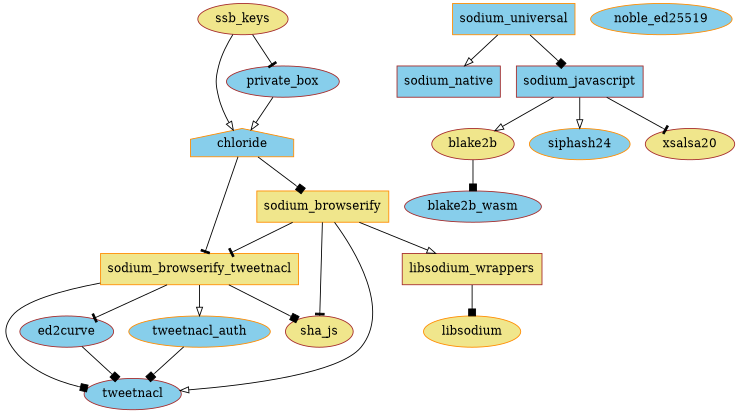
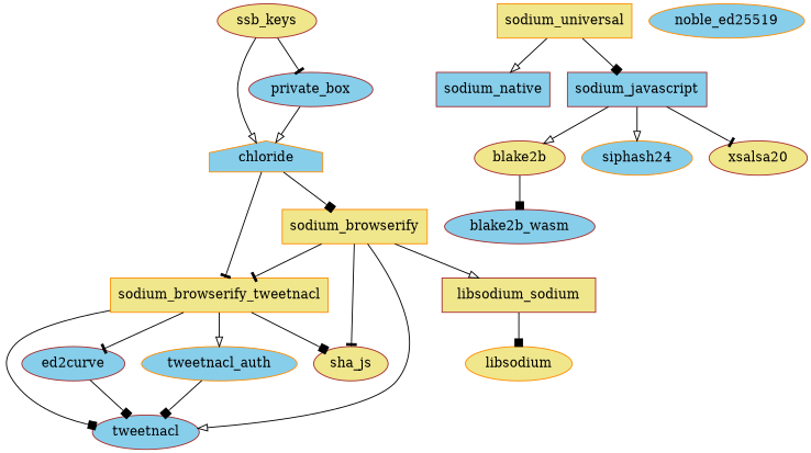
  digraph {
    rankdir=TB
    node [color=brown fillcolor=skyblue style=filled]
    edge [arrowhead=box]
    chloride [color=darkorange shape=house]
    sodium_browserify [color=darkorange fillcolor=khaki shape=box]
    sodium_browserify_tweetnacl [color=darkorange fillcolor=khaki shape=box]
    tweetnacl
-   libsodium_wrappers [fillcolor=khaki shape=box]
+   libsodium_wrappers [fillcolor=khaki shape=box label=libsodium_sodium]
    sha_js [fillcolor=khaki]
    ed2curve
    tweetnacl_auth [color=darkorange]
    sodium_native [shape=box]
    libsodium [color=darkorange fillcolor=khaki]
    noble_ed25519 [color=darkorange]
    private_box
    sodium_javascript [shape=box]
    blake2b [fillcolor=khaki]
    siphash24 [color=darkorange]
    xsalsa20 [fillcolor=khaki]
    blake2b_wasm
-   sodium_universal [color=darkorange shape=box]
+   sodium_universal [color=darkorange fillcolor=khaki shape=box]
    ssb_keys [fillcolor=khaki]
    chloride -> sodium_browserify
    chloride -> sodium_browserify_tweetnacl [arrowhead=tee]
    sodium_browserify -> sodium_browserify_tweetnacl [arrowhead=tee]
    sodium_browserify -> tweetnacl [arrowhead=onormal]
    sodium_browserify -> libsodium_wrappers [arrowhead=onormal]
    sodium_browserify -> sha_js [arrowhead=tee]
    sodium_browserify_tweetnacl -> tweetnacl
    sodium_browserify_tweetnacl -> sha_js
    sodium_browserify_tweetnacl -> ed2curve [arrowhead=tee]
    sodium_browserify_tweetnacl -> tweetnacl_auth [arrowhead=onormal]
    libsodium_wrappers -> libsodium
    ed2curve -> tweetnacl
    tweetnacl_auth -> tweetnacl
    private_box -> chloride [arrowhead=onormal]
    sodium_javascript -> blake2b [arrowhead=onormal]
    sodium_javascript -> siphash24 [arrowhead=onormal]
    sodium_javascript -> xsalsa20 [arrowhead=tee]
    blake2b -> blake2b_wasm
    sodium_universal -> sodium_native [arrowhead=onormal]
    sodium_universal -> sodium_javascript
    ssb_keys -> chloride [arrowhead=onormal]
    ssb_keys -> private_box [arrowhead=tee]
  }
